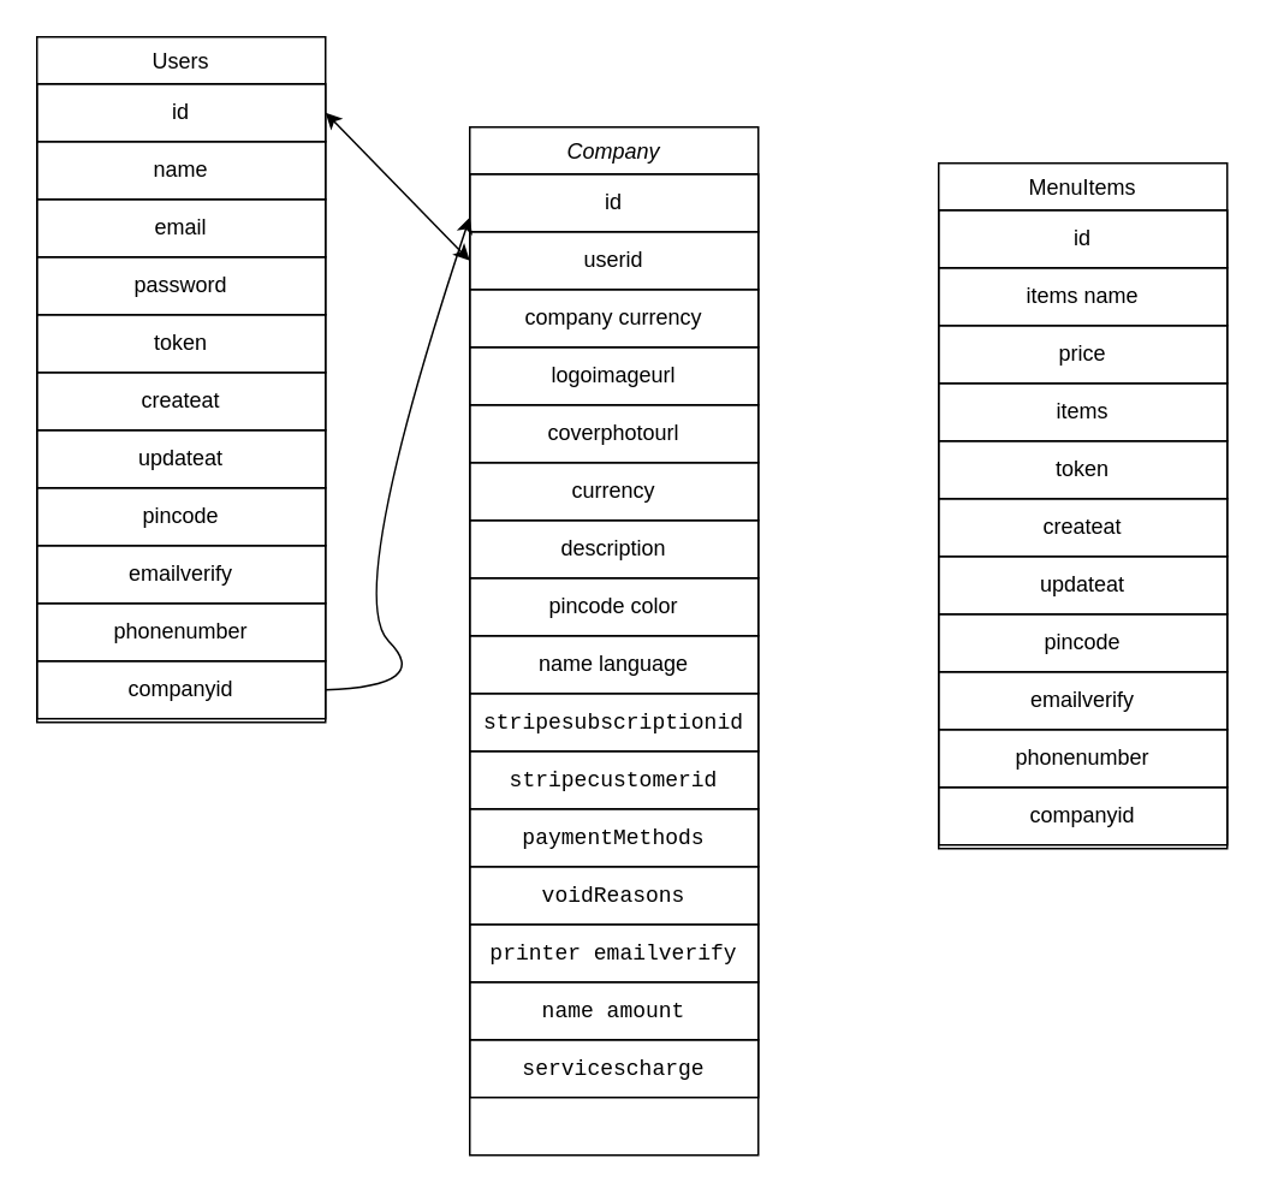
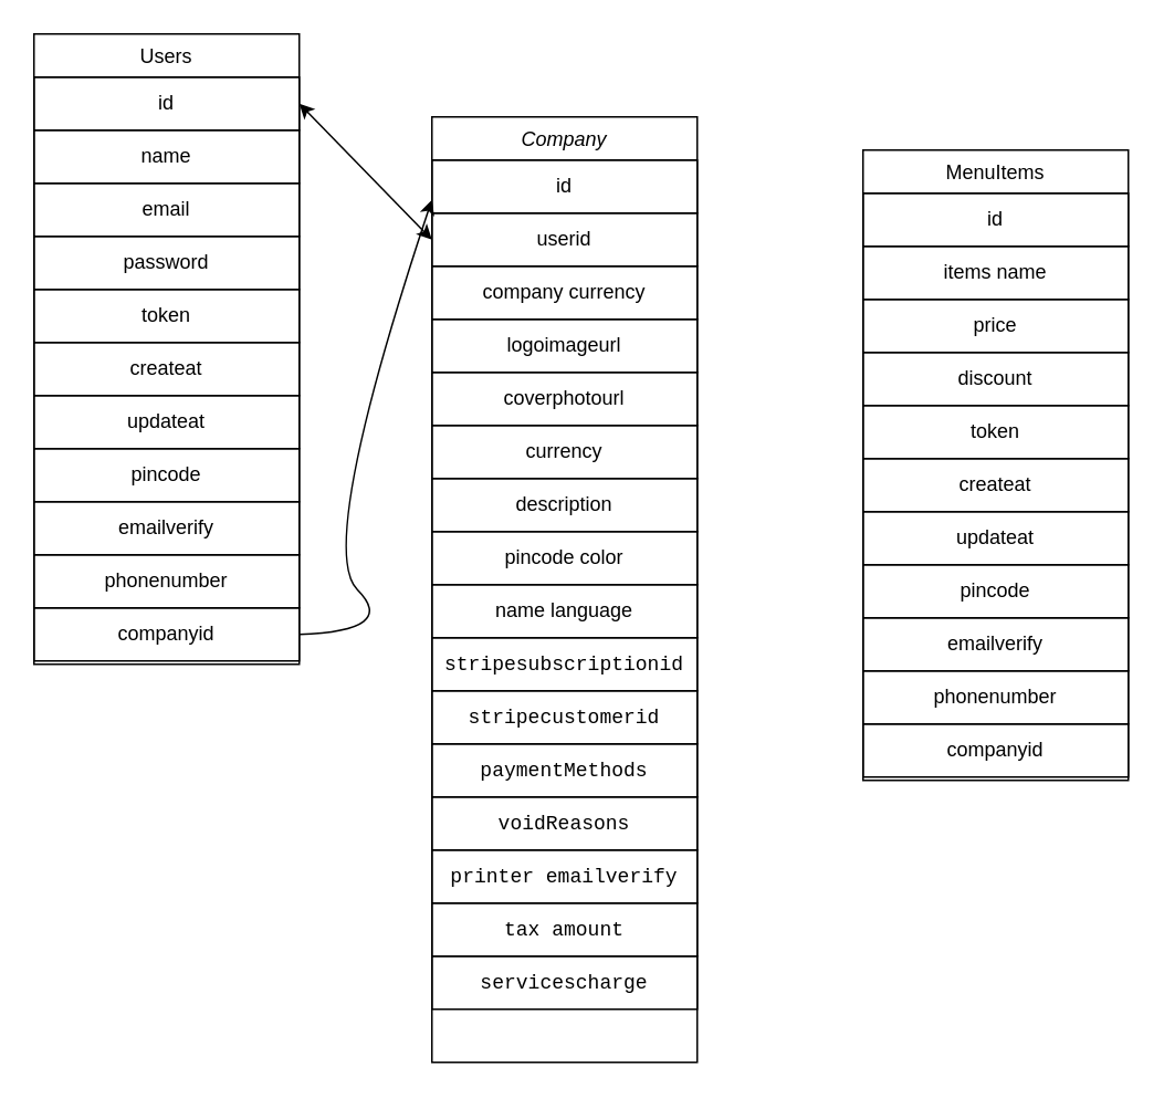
  <mxCell id="0" />
  <mxCell id="1" parent="0" />
  <mxCell id="2" value="Company" style="swimlane;fontStyle=2;align=center;verticalAlign=top;childLayout=stackLayout;horizontal=1;startSize=26;horizontalStack=0;resizeParent=1;resizeLast=0;collapsible=1;marginBottom=0;rounded=0;shadow=0;strokeWidth=1;" parent="1" vertex="1"><mxGeometry x="260" y="70" width="160" height="570" as="geometry"><mxRectangle x="230" y="140" width="160" height="26" as="alternateBounds" /></mxGeometry></mxCell>
  <mxCell id="3" value="id" style="rounded=0;whiteSpace=wrap;html=1;gradientColor=none;fillColor=none;" vertex="1" parent="2"><mxGeometry y="26" width="160" height="32" as="geometry" /></mxCell>
  <mxCell id="4" value="userid" style="rounded=0;whiteSpace=wrap;html=1;gradientColor=none;fillColor=none;" vertex="1" parent="2"><mxGeometry y="58" width="160" height="32" as="geometry" /></mxCell>
  <mxCell id="5" value="company currency" style="rounded=0;whiteSpace=wrap;html=1;gradientColor=none;fillColor=none;" vertex="1" parent="2"><mxGeometry y="90" width="160" height="32" as="geometry" /></mxCell>
  <mxCell id="6" value="logoimageurl&lt;br&gt;" style="rounded=0;whiteSpace=wrap;html=1;gradientColor=none;fillColor=none;" vertex="1" parent="2"><mxGeometry y="122" width="160" height="32" as="geometry" /></mxCell>
  <mxCell id="7" value="coverphotourl" style="rounded=0;whiteSpace=wrap;html=1;gradientColor=none;fillColor=none;" vertex="1" parent="2"><mxGeometry y="154" width="160" height="32" as="geometry" /></mxCell>
  <mxCell id="8" value="currency" style="rounded=0;whiteSpace=wrap;html=1;gradientColor=none;fillColor=none;" vertex="1" parent="2"><mxGeometry y="186" width="160" height="32" as="geometry" /></mxCell>
  <mxCell id="9" value="description" style="rounded=0;whiteSpace=wrap;html=1;gradientColor=none;fillColor=none;" vertex="1" parent="2"><mxGeometry y="218" width="160" height="32" as="geometry" /></mxCell>
  <mxCell id="10" value="pincode color" style="rounded=0;whiteSpace=wrap;html=1;gradientColor=none;fillColor=none;" vertex="1" parent="2"><mxGeometry y="250" width="160" height="32" as="geometry" /></mxCell>
  <mxCell id="11" value="name language" style="rounded=0;whiteSpace=wrap;html=1;gradientColor=none;fillColor=none;" vertex="1" parent="2"><mxGeometry y="282" width="160" height="32" as="geometry" /></mxCell>
  <mxCell id="12" value="&lt;div style=&quot;font-style: normal; font-variant-caps: normal; font-weight: normal; letter-spacing: normal; text-align: start; text-indent: 0px; text-transform: none; word-spacing: 0px; -webkit-text-stroke-width: 0px; text-decoration: none; font-family: Menlo, Monaco, &amp;quot;Courier New&amp;quot;, monospace; font-size: 12px; line-height: 18px;&quot;&gt;&lt;div&gt;&lt;span style=&quot;&quot;&gt;stripesubscriptionid&lt;/span&gt;&lt;/div&gt;&lt;/div&gt;" style="rounded=0;whiteSpace=wrap;html=1;gradientColor=none;fillColor=none;fontColor=default;labelBackgroundColor=default;" vertex="1" parent="2"><mxGeometry y="314" width="160" height="32" as="geometry" /></mxCell>
  <mxCell id="13" value="&lt;div style=&quot;text-align: start; font-family: Menlo, Monaco, &amp;quot;Courier New&amp;quot;, monospace; line-height: 18px;&quot;&gt;stripecustomerid&lt;/div&gt;" style="rounded=0;whiteSpace=wrap;html=1;gradientColor=none;fillColor=none;labelBackgroundColor=default;fontColor=default;" vertex="1" parent="2"><mxGeometry y="346" width="160" height="32" as="geometry" /></mxCell>
  <mxCell id="14" value="&lt;div style=&quot;text-align: start; font-family: Menlo, Monaco, &amp;quot;Courier New&amp;quot;, monospace; line-height: 18px;&quot;&gt;&lt;div style=&quot;line-height: 18px;&quot;&gt;paymentMethods&lt;/div&gt;&lt;/div&gt;" style="rounded=0;whiteSpace=wrap;html=1;gradientColor=none;fillColor=none;labelBackgroundColor=none;fontColor=default;" vertex="1" parent="2"><mxGeometry y="378" width="160" height="32" as="geometry" /></mxCell>
  <mxCell id="15" value="&lt;div style=&quot;text-align: start; font-family: Menlo, Monaco, &amp;quot;Courier New&amp;quot;, monospace; line-height: 18px;&quot;&gt;&lt;div style=&quot;line-height: 18px;&quot;&gt;voidReasons&lt;/div&gt;&lt;/div&gt;" style="rounded=0;whiteSpace=wrap;html=1;gradientColor=none;fillColor=none;labelBackgroundColor=none;fontColor=default;" vertex="1" parent="2"><mxGeometry y="410" width="160" height="32" as="geometry" /></mxCell>
  <mxCell id="16" value="&lt;div style=&quot;text-align: start; font-family: Menlo, Monaco, &amp;quot;Courier New&amp;quot;, monospace; line-height: 18px;&quot;&gt;&lt;div style=&quot;line-height: 18px;&quot;&gt;printer emailverify&lt;/div&gt;&lt;/div&gt;" style="rounded=0;whiteSpace=wrap;html=1;gradientColor=none;fillColor=none;labelBackgroundColor=none;fontColor=default;" vertex="1" parent="2"><mxGeometry y="442" width="160" height="32" as="geometry" /></mxCell>
- <mxCell id="17" value="&lt;div style=&quot;text-align: start; font-family: Menlo, Monaco, &amp;quot;Courier New&amp;quot;, monospace; line-height: 18px;&quot;&gt;&lt;div style=&quot;line-height: 18px;&quot;&gt;name amount&lt;/div&gt;&lt;/div&gt;" style="rounded=0;whiteSpace=wrap;html=1;gradientColor=none;fillColor=none;labelBackgroundColor=none;fontColor=default;" vertex="1" parent="2"><mxGeometry y="474" width="160" height="32" as="geometry" /></mxCell>
+ <mxCell id="17" value="&lt;div style=&quot;text-align: start; font-family: Menlo, Monaco, &amp;quot;Courier New&amp;quot;, monospace; line-height: 18px;&quot;&gt;&lt;div style=&quot;line-height: 18px;&quot;&gt;tax amount&lt;/div&gt;&lt;/div&gt;" style="rounded=0;whiteSpace=wrap;html=1;gradientColor=none;fillColor=none;labelBackgroundColor=none;fontColor=default;" vertex="1" parent="2"><mxGeometry y="474" width="160" height="32" as="geometry" /></mxCell>
  <mxCell id="18" value="&lt;div style=&quot;text-align: start; font-family: Menlo, Monaco, &amp;quot;Courier New&amp;quot;, monospace; line-height: 18px;&quot;&gt;&lt;div style=&quot;line-height: 18px;&quot;&gt;servicescharge&lt;/div&gt;&lt;/div&gt;" style="rounded=0;whiteSpace=wrap;html=1;gradientColor=none;fillColor=none;labelBackgroundColor=none;fontColor=default;" vertex="1" parent="2"><mxGeometry y="506" width="160" height="32" as="geometry" /></mxCell>
  <mxCell id="19" value="Users" style="swimlane;fontStyle=0;align=center;verticalAlign=top;childLayout=stackLayout;horizontal=1;startSize=26;horizontalStack=0;resizeParent=1;resizeLast=0;collapsible=1;marginBottom=0;rounded=0;shadow=0;strokeWidth=1;fillColor=none;" parent="1" vertex="1"><mxGeometry x="20" y="20" width="160" height="380" as="geometry"><mxRectangle x="130" y="380" width="160" height="26" as="alternateBounds" /></mxGeometry></mxCell>
  <mxCell id="20" value="id" style="rounded=0;whiteSpace=wrap;html=1;gradientColor=none;fillColor=none;" vertex="1" parent="19"><mxGeometry y="26" width="160" height="32" as="geometry" /></mxCell>
  <mxCell id="21" value="name" style="rounded=0;whiteSpace=wrap;html=1;gradientColor=none;fillColor=none;" vertex="1" parent="19"><mxGeometry y="58" width="160" height="32" as="geometry" /></mxCell>
  <mxCell id="22" value="email" style="rounded=0;whiteSpace=wrap;html=1;gradientColor=none;fillColor=none;" vertex="1" parent="19"><mxGeometry y="90" width="160" height="32" as="geometry" /></mxCell>
  <mxCell id="23" value="password&lt;br&gt;" style="rounded=0;whiteSpace=wrap;html=1;gradientColor=none;fillColor=none;align=center;" vertex="1" parent="19"><mxGeometry y="122" width="160" height="32" as="geometry" /></mxCell>
  <mxCell id="24" value="token&lt;br&gt;" style="rounded=0;whiteSpace=wrap;html=1;gradientColor=none;fillColor=none;" vertex="1" parent="19"><mxGeometry y="154" width="160" height="32" as="geometry" /></mxCell>
  <mxCell id="25" value="createat" style="rounded=0;whiteSpace=wrap;html=1;gradientColor=none;fillColor=none;" vertex="1" parent="19"><mxGeometry y="186" width="160" height="32" as="geometry" /></mxCell>
  <mxCell id="26" value="updateat" style="rounded=0;whiteSpace=wrap;html=1;gradientColor=none;fillColor=none;" vertex="1" parent="19"><mxGeometry y="218" width="160" height="32" as="geometry" /></mxCell>
  <mxCell id="27" value="pincode" style="rounded=0;whiteSpace=wrap;html=1;gradientColor=none;fillColor=none;" vertex="1" parent="19"><mxGeometry y="250" width="160" height="32" as="geometry" /></mxCell>
  <mxCell id="28" value="emailverify" style="rounded=0;whiteSpace=wrap;html=1;gradientColor=none;fillColor=none;" vertex="1" parent="19"><mxGeometry y="282" width="160" height="32" as="geometry" /></mxCell>
  <mxCell id="29" value="phonenumber" style="rounded=0;whiteSpace=wrap;html=1;gradientColor=none;fillColor=none;" vertex="1" parent="19"><mxGeometry y="314" width="160" height="32" as="geometry" /></mxCell>
  <mxCell id="30" value="companyid" style="rounded=0;whiteSpace=wrap;html=1;gradientColor=none;fillColor=none;" vertex="1" parent="19"><mxGeometry y="346" width="160" height="32" as="geometry" /></mxCell>
  <mxCell id="31" value="" style="endArrow=classic;startArrow=classic;html=1;rounded=0;entryX=0;entryY=0.5;entryDx=0;entryDy=0;exitX=1;exitY=0.5;exitDx=0;exitDy=0;" edge="1" parent="1" source="20" target="4"><mxGeometry width="50" height="50" relative="1" as="geometry"><mxPoint x="280" y="570" as="sourcePoint" /><mxPoint x="330" y="520" as="targetPoint" /></mxGeometry></mxCell>
  <mxCell id="32" value="" style="curved=1;endArrow=classic;html=1;rounded=0;exitX=1;exitY=0.5;exitDx=0;exitDy=0;entryX=0;entryY=0.75;entryDx=0;entryDy=0;" edge="1" parent="1" source="30" target="3"><mxGeometry width="50" height="50" relative="1" as="geometry"><mxPoint x="190" y="380" as="sourcePoint" /><mxPoint x="240" y="330" as="targetPoint" /><Array as="points"><mxPoint x="240" y="380" /><mxPoint x="190" y="330" /></Array></mxGeometry></mxCell>
  <mxCell id="33" value="MenuItems" style="swimlane;fontStyle=0;align=center;verticalAlign=top;childLayout=stackLayout;horizontal=1;startSize=26;horizontalStack=0;resizeParent=1;resizeLast=0;collapsible=1;marginBottom=0;rounded=0;shadow=0;strokeWidth=1;fillColor=none;" vertex="1" parent="1"><mxGeometry x="520" y="90" width="160" height="380" as="geometry"><mxRectangle x="130" y="380" width="160" height="26" as="alternateBounds" /></mxGeometry></mxCell>
  <mxCell id="34" value="id" style="rounded=0;whiteSpace=wrap;html=1;gradientColor=none;fillColor=none;" vertex="1" parent="33"><mxGeometry y="26" width="160" height="32" as="geometry" /></mxCell>
  <mxCell id="35" value="items name" style="rounded=0;whiteSpace=wrap;html=1;gradientColor=none;fillColor=none;" vertex="1" parent="33"><mxGeometry y="58" width="160" height="32" as="geometry" /></mxCell>
  <mxCell id="36" value="price" style="rounded=0;whiteSpace=wrap;html=1;gradientColor=none;fillColor=none;" vertex="1" parent="33"><mxGeometry y="90" width="160" height="32" as="geometry" /></mxCell>
- <mxCell id="37" value="items" style="rounded=0;whiteSpace=wrap;html=1;gradientColor=none;fillColor=none;align=center;" vertex="1" parent="33"><mxGeometry y="122" width="160" height="32" as="geometry" /></mxCell>
+ <mxCell id="37" value="discount" style="rounded=0;whiteSpace=wrap;html=1;gradientColor=none;fillColor=none;align=center;" vertex="1" parent="33"><mxGeometry y="122" width="160" height="32" as="geometry" /></mxCell>
  <mxCell id="38" value="token&lt;br&gt;" style="rounded=0;whiteSpace=wrap;html=1;gradientColor=none;fillColor=none;" vertex="1" parent="33"><mxGeometry y="154" width="160" height="32" as="geometry" /></mxCell>
  <mxCell id="39" value="createat" style="rounded=0;whiteSpace=wrap;html=1;gradientColor=none;fillColor=none;" vertex="1" parent="33"><mxGeometry y="186" width="160" height="32" as="geometry" /></mxCell>
  <mxCell id="40" value="updateat" style="rounded=0;whiteSpace=wrap;html=1;gradientColor=none;fillColor=none;" vertex="1" parent="33"><mxGeometry y="218" width="160" height="32" as="geometry" /></mxCell>
  <mxCell id="41" value="pincode" style="rounded=0;whiteSpace=wrap;html=1;gradientColor=none;fillColor=none;" vertex="1" parent="33"><mxGeometry y="250" width="160" height="32" as="geometry" /></mxCell>
  <mxCell id="42" value="emailverify" style="rounded=0;whiteSpace=wrap;html=1;gradientColor=none;fillColor=none;" vertex="1" parent="33"><mxGeometry y="282" width="160" height="32" as="geometry" /></mxCell>
  <mxCell id="43" value="phonenumber" style="rounded=0;whiteSpace=wrap;html=1;gradientColor=none;fillColor=none;" vertex="1" parent="33"><mxGeometry y="314" width="160" height="32" as="geometry" /></mxCell>
  <mxCell id="44" value="companyid" style="rounded=0;whiteSpace=wrap;html=1;gradientColor=none;fillColor=none;" vertex="1" parent="33"><mxGeometry y="346" width="160" height="32" as="geometry" /></mxCell>
